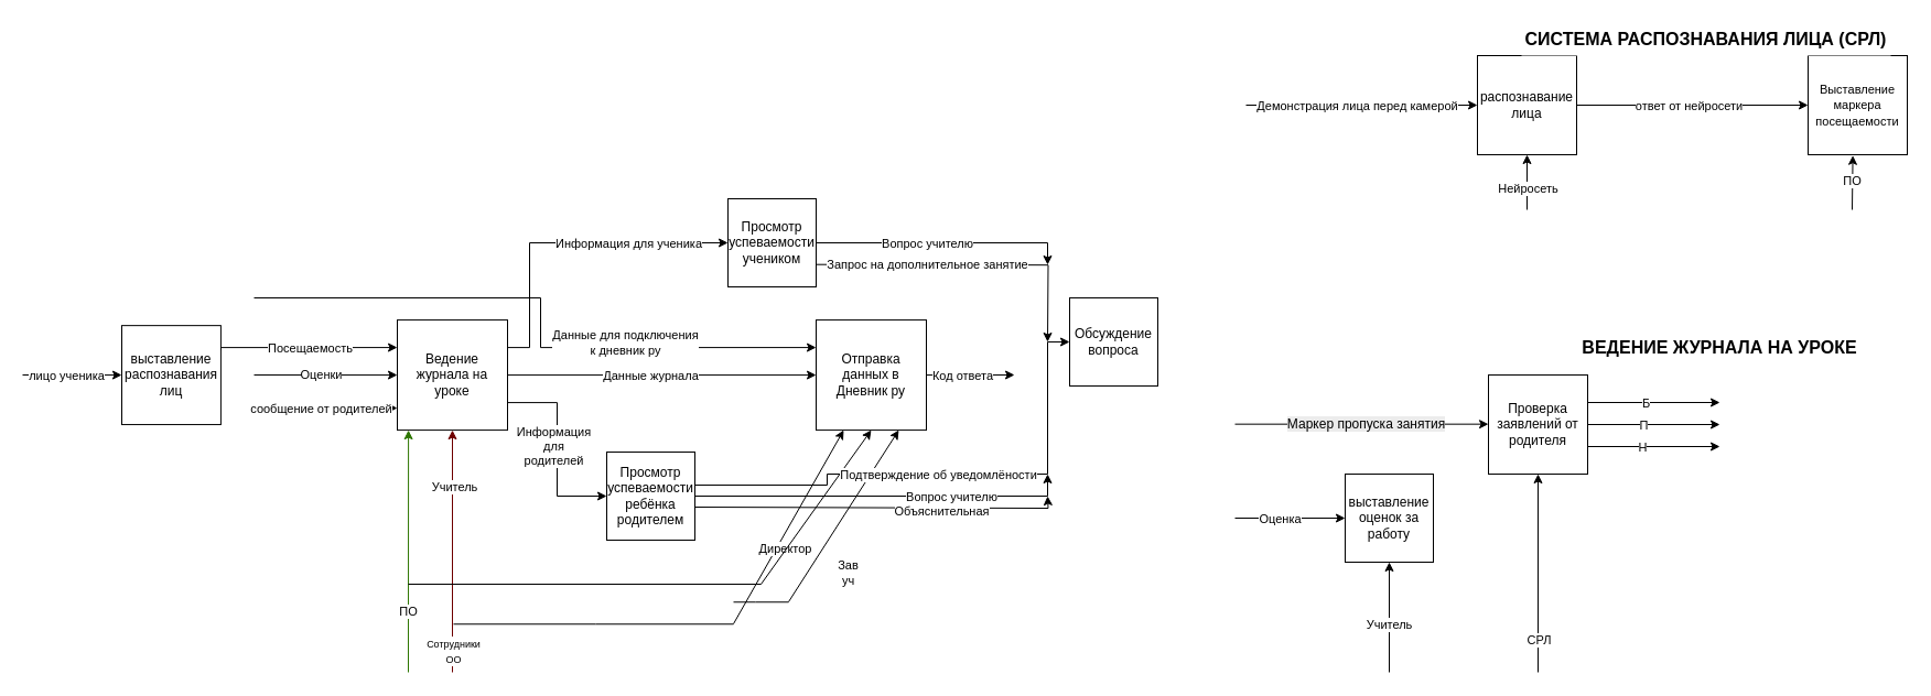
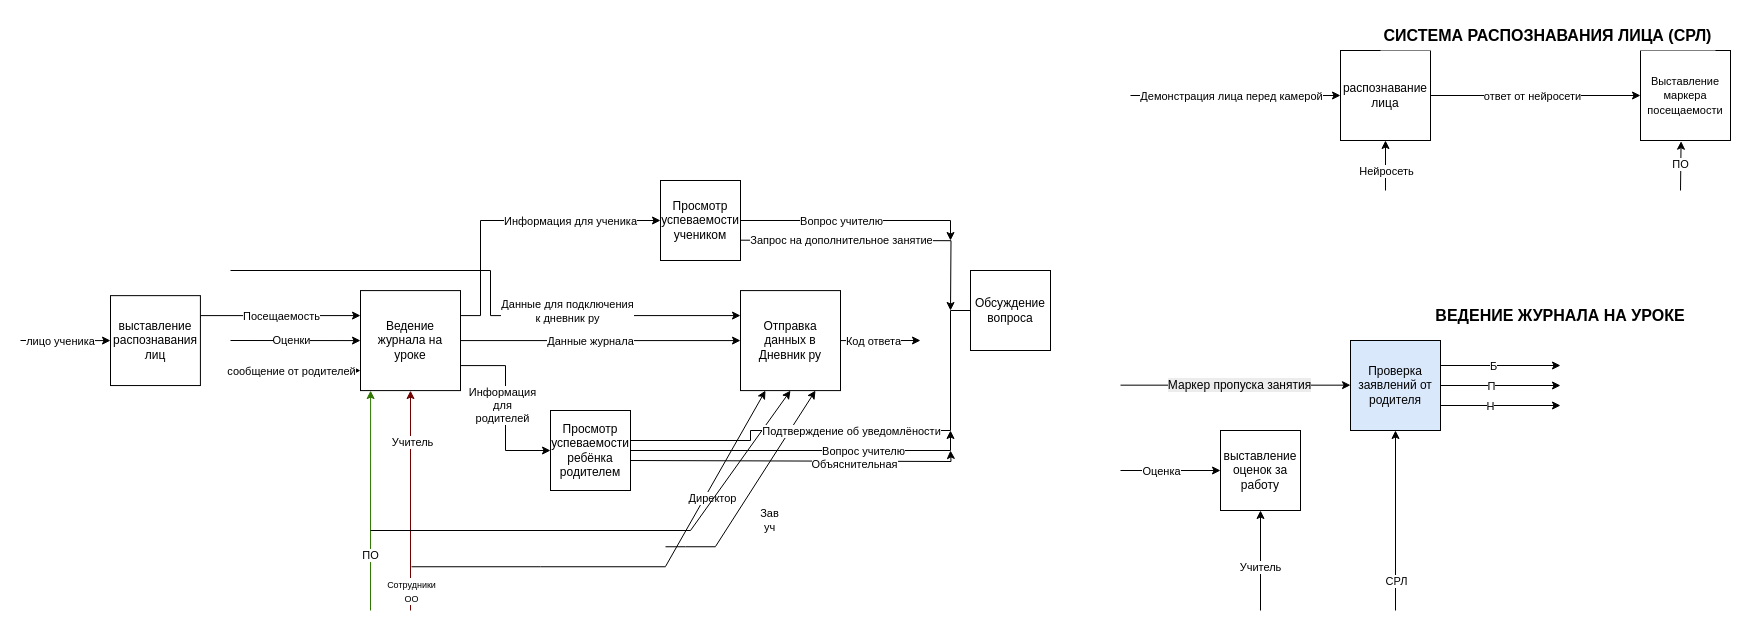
  <mxCell id="0" />
  <mxCell id="1" parent="0" />
  <mxCell id="2" value="Ведение журнала на уроке" style="whiteSpace=wrap;html=1;aspect=fixed;" parent="1" vertex="1"><mxGeometry x="360" y="290.09" width="100" height="100" as="geometry" /></mxCell>
  <mxCell id="3" value="Отправка данных в Дневник ру" style="whiteSpace=wrap;html=1;aspect=fixed;" parent="1" vertex="1"><mxGeometry x="740" y="290.09" width="100" height="100" as="geometry" /></mxCell>
  <mxCell id="4" value="" style="endArrow=classic;html=1;rounded=0;entryX=0;entryY=0.25;entryDx=0;entryDy=0;exitX=1;exitY=0.25;exitDx=0;exitDy=0;edgeStyle=orthogonalEdgeStyle;" parent="1" target="2" edge="1" source="52"><mxGeometry width="50" height="50" relative="1" as="geometry"><mxPoint x="230" y="315.09" as="sourcePoint" /><mxPoint x="550" y="450.09" as="targetPoint" /><Array as="points"><mxPoint x="200" y="315" /></Array></mxGeometry></mxCell>
  <mxCell id="5" value="Посещаемость" style="edgeLabel;html=1;align=center;verticalAlign=middle;resizable=0;points=[];" parent="4" vertex="1" connectable="0"><mxGeometry x="-0.226" relative="1" as="geometry"><mxPoint x="20" as="offset" /></mxGeometry></mxCell>
  <mxCell id="6" value="" style="endArrow=classic;html=1;rounded=0;entryX=0;entryY=0.5;entryDx=0;entryDy=0;" parent="1" target="2" edge="1"><mxGeometry width="50" height="50" relative="1" as="geometry"><mxPoint x="230" y="340" as="sourcePoint" /><mxPoint x="550" y="450.09" as="targetPoint" /></mxGeometry></mxCell>
  <mxCell id="7" value="Оценки" style="edgeLabel;html=1;align=center;verticalAlign=middle;resizable=0;points=[];" parent="6" vertex="1" connectable="0"><mxGeometry x="-0.277" y="1" relative="1" as="geometry"><mxPoint x="13" as="offset" /></mxGeometry></mxCell>
  <mxCell id="8" value="" style="endArrow=classic;html=1;rounded=0;entryX=0;entryY=0.5;entryDx=0;entryDy=0;exitX=1;exitY=0.5;exitDx=0;exitDy=0;" parent="1" source="2" target="3" edge="1"><mxGeometry width="50" height="50" relative="1" as="geometry"><mxPoint x="500" y="500.09" as="sourcePoint" /><mxPoint x="550" y="450.09" as="targetPoint" /></mxGeometry></mxCell>
  <mxCell id="9" value="Данные журнала" style="edgeLabel;html=1;align=center;verticalAlign=middle;resizable=0;points=[];" parent="8" vertex="1" connectable="0"><mxGeometry x="-0.231" relative="1" as="geometry"><mxPoint x="21" as="offset" /></mxGeometry></mxCell>
  <mxCell id="10" value="" style="endArrow=classic;html=1;rounded=0;entryX=0.5;entryY=1;entryDx=0;entryDy=0;fillColor=#a20025;strokeColor=light-dark(#6F0000,#FF0000);" parent="1" target="2" edge="1"><mxGeometry width="50" height="50" relative="1" as="geometry"><mxPoint x="410" y="610" as="sourcePoint" /><mxPoint x="560" y="430.09" as="targetPoint" /></mxGeometry></mxCell>
  <mxCell id="11" value="Учитель" style="edgeLabel;html=1;align=center;verticalAlign=middle;resizable=0;points=[];" parent="10" vertex="1" connectable="0"><mxGeometry x="0.13" y="-1" relative="1" as="geometry"><mxPoint y="-45" as="offset" /></mxGeometry></mxCell>
  <mxCell id="12" value="&lt;div&gt;&lt;font style=&quot;font-size: 9px;&quot;&gt;Сотрудники&lt;/font&gt;&lt;/div&gt;&lt;div&gt;&lt;font style=&quot;font-size: 9px;&quot;&gt;ОО&lt;/font&gt;&lt;/div&gt;" style="edgeLabel;html=1;align=center;verticalAlign=middle;resizable=0;points=[];" parent="10" vertex="1" connectable="0"><mxGeometry x="-0.804" relative="1" as="geometry"><mxPoint y="2" as="offset" /></mxGeometry></mxCell>
  <mxCell id="13" value="" style="endArrow=classic;html=1;rounded=0;entryX=0.25;entryY=1;entryDx=0;entryDy=0;strokeColor=light-dark(#000000,#FF0000);" parent="1" target="3" edge="1"><mxGeometry width="50" height="50" relative="1" as="geometry"><mxPoint x="665" y="566" as="sourcePoint" /><mxPoint x="560" y="430.09" as="targetPoint" /></mxGeometry></mxCell>
  <mxCell id="14" value="Директор" style="edgeLabel;html=1;align=center;verticalAlign=middle;resizable=0;points=[];" parent="13" vertex="1" connectable="0"><mxGeometry x="-0.062" y="1" relative="1" as="geometry"><mxPoint y="15" as="offset" /></mxGeometry></mxCell>
  <mxCell id="15" value="" style="endArrow=none;html=1;rounded=0;strokeColor=light-dark(#000000,#FF0000);" parent="1" edge="1"><mxGeometry width="50" height="50" relative="1" as="geometry"><mxPoint x="665" y="566.25" as="sourcePoint" /><mxPoint x="411" y="566.25" as="targetPoint" /><Array as="points"><mxPoint x="540" y="566.25" /></Array></mxGeometry></mxCell>
  <mxCell id="16" value="" style="endArrow=none;html=1;rounded=0;strokeColor=light-dark(#000000,#FF0000);" parent="1" edge="1"><mxGeometry width="50" height="50" relative="1" as="geometry"><mxPoint x="665" y="546.25" as="sourcePoint" /><mxPoint x="715" y="546.25" as="targetPoint" /><Array as="points"><mxPoint x="685" y="546.25" /></Array></mxGeometry></mxCell>
  <mxCell id="17" value="" style="endArrow=classic;html=1;rounded=0;entryX=0.75;entryY=1;entryDx=0;entryDy=0;strokeColor=light-dark(#000000,#FF0000);" parent="1" target="3" edge="1"><mxGeometry width="50" height="50" relative="1" as="geometry"><mxPoint x="715" y="546" as="sourcePoint" /><mxPoint x="560" y="430.09" as="targetPoint" /></mxGeometry></mxCell>
  <mxCell id="18" value="&lt;div&gt;Зав&lt;/div&gt;&lt;div&gt;уч&lt;/div&gt;" style="edgeLabel;html=1;align=center;verticalAlign=middle;resizable=0;points=[];" parent="17" vertex="1" connectable="0"><mxGeometry x="0.043" y="-1" relative="1" as="geometry"><mxPoint y="55" as="offset" /></mxGeometry></mxCell>
  <mxCell id="19" value="" style="endArrow=classic;html=1;rounded=0;exitX=1;exitY=0.5;exitDx=0;exitDy=0;" parent="1" source="3" edge="1"><mxGeometry width="50" height="50" relative="1" as="geometry"><mxPoint x="510" y="480.09" as="sourcePoint" /><mxPoint x="920" y="340" as="targetPoint" /></mxGeometry></mxCell>
  <mxCell id="20" value="Код ответа" style="edgeLabel;html=1;align=center;verticalAlign=middle;resizable=0;points=[];" vertex="1" connectable="0" parent="19"><mxGeometry x="-0.321" y="1" relative="1" as="geometry"><mxPoint x="6" y="1" as="offset" /></mxGeometry></mxCell>
  <mxCell id="21" value="" style="endArrow=classic;html=1;rounded=0;entryX=0.101;entryY=1;entryDx=0;entryDy=0;entryPerimeter=0;fillColor=#60a917;strokeColor=light-dark(#2D7600,#09B12B);" parent="1" target="2" edge="1"><mxGeometry width="50" height="50" relative="1" as="geometry"><mxPoint x="370" y="610" as="sourcePoint" /><mxPoint x="540" y="460.09" as="targetPoint" /></mxGeometry></mxCell>
  <mxCell id="22" value="ПО" style="edgeLabel;html=1;align=center;verticalAlign=middle;resizable=0;points=[];" parent="21" vertex="1" connectable="0"><mxGeometry x="-0.017" y="1" relative="1" as="geometry"><mxPoint y="53" as="offset" /></mxGeometry></mxCell>
  <mxCell id="23" value="" style="endArrow=classic;html=1;rounded=0;entryX=0.5;entryY=1;entryDx=0;entryDy=0;strokeColor=light-dark(#000000,#09B12B);" parent="1" target="3" edge="1"><mxGeometry width="50" height="50" relative="1" as="geometry"><mxPoint x="690" y="530" as="sourcePoint" /><mxPoint x="550" y="440.09" as="targetPoint" /></mxGeometry></mxCell>
  <mxCell id="24" value="" style="endArrow=none;html=1;rounded=0;strokeColor=light-dark(#000000,#09B12B);" parent="1" edge="1"><mxGeometry width="50" height="50" relative="1" as="geometry"><mxPoint x="370" y="530" as="sourcePoint" /><mxPoint x="690" y="530" as="targetPoint" /></mxGeometry></mxCell>
  <mxCell id="25" value="" style="endArrow=classic;html=1;rounded=0;entryX=0;entryY=0.75;entryDx=0;entryDy=0;" parent="1" edge="1"><mxGeometry width="50" height="50" relative="1" as="geometry"><mxPoint x="230" y="370" as="sourcePoint" /><mxPoint x="360" y="370.09" as="targetPoint" /></mxGeometry></mxCell>
  <mxCell id="26" value="сообщение от родителей" style="edgeLabel;html=1;align=center;verticalAlign=middle;resizable=0;points=[];" parent="25" vertex="1" connectable="0"><mxGeometry x="-0.268" relative="1" as="geometry"><mxPoint x="13" as="offset" /></mxGeometry></mxCell>
- <mxCell id="27" style="edgeStyle=orthogonalEdgeStyle;rounded=0;orthogonalLoop=1;jettySize=auto;html=1;entryX=0;entryY=0.5;entryDx=0;entryDy=0;" edge="1" parent="1" source="31" target="43"><mxGeometry relative="1" as="geometry"><mxPoint x="960" y="430" as="targetPoint" /><Array as="points"><mxPoint x="750" y="440" /><mxPoint x="750" y="430" /><mxPoint x="950" y="430" /><mxPoint x="950" y="310" /></Array></mxGeometry></mxCell>
+ <mxCell id="27" style="edgeStyle=orthogonalEdgeStyle;rounded=0;orthogonalLoop=1;jettySize=auto;html=1;entryX=0;entryY=0.5;entryDx=0;entryDy=0;endArrow=none;" edge="1" parent="1" source="31" target="43"><mxGeometry relative="1" as="geometry"><mxPoint x="960" y="430" as="targetPoint" /><Array as="points"><mxPoint x="750" y="440" /><mxPoint x="750" y="430" /><mxPoint x="950" y="430" /><mxPoint x="950" y="310" /></Array></mxGeometry></mxCell>
  <mxCell id="28" value="Подтверждение об уведомлёности" style="edgeLabel;html=1;align=center;verticalAlign=middle;resizable=0;points=[];" vertex="1" connectable="0" parent="27"><mxGeometry x="0.362" relative="1" as="geometry"><mxPoint x="-90" as="offset" /></mxGeometry></mxCell>
  <mxCell id="29" style="edgeStyle=orthogonalEdgeStyle;rounded=0;orthogonalLoop=1;jettySize=auto;html=1;" edge="1" parent="1" source="31"><mxGeometry relative="1" as="geometry"><mxPoint x="950" y="430" as="targetPoint" /><Array as="points"><mxPoint x="950" y="450" /></Array></mxGeometry></mxCell>
  <mxCell id="30" value="Вопрос учителю" style="edgeLabel;html=1;align=center;verticalAlign=middle;resizable=0;points=[];" vertex="1" connectable="0" parent="29"><mxGeometry x="0.363" relative="1" as="geometry"><mxPoint as="offset" /></mxGeometry></mxCell>
  <mxCell id="31" value="Просмотр успеваемости&lt;div&gt;ребёнка&lt;br&gt;&lt;div&gt;&lt;div&gt;родителем&lt;/div&gt;&lt;/div&gt;&lt;/div&gt;" style="whiteSpace=wrap;html=1;aspect=fixed;" parent="1" vertex="1"><mxGeometry x="550" y="410" width="80" height="80" as="geometry" /></mxCell>
  <mxCell id="32" value="" style="endArrow=classic;html=1;rounded=0;entryX=0;entryY=0.5;entryDx=0;entryDy=0;edgeStyle=orthogonalEdgeStyle;exitX=1;exitY=0.75;exitDx=0;exitDy=0;" parent="1" target="31" edge="1" source="2"><mxGeometry width="50" height="50" relative="1" as="geometry"><mxPoint x="560" y="365" as="sourcePoint" /><mxPoint x="620" y="450" as="targetPoint" /></mxGeometry></mxCell>
  <mxCell id="33" value="Информация&lt;div&gt;для&lt;/div&gt;&lt;div&gt;&lt;div&gt;родителей&lt;/div&gt;&lt;/div&gt;" style="edgeLabel;html=1;align=center;verticalAlign=middle;resizable=0;points=[];" parent="32" vertex="1" connectable="0"><mxGeometry x="-0.518" y="1" relative="1" as="geometry"><mxPoint x="-1" y="40" as="offset" /></mxGeometry></mxCell>
  <mxCell id="34" value="" style="endArrow=classic;html=1;rounded=0;edgeStyle=orthogonalEdgeStyle;" edge="1" parent="1"><mxGeometry width="50" height="50" relative="1" as="geometry"><mxPoint x="630" y="460" as="sourcePoint" /><mxPoint x="950" y="450" as="targetPoint" /></mxGeometry></mxCell>
  <mxCell id="35" value="Объяснительная" style="edgeLabel;html=1;align=center;verticalAlign=middle;resizable=0;points=[];" vertex="1" connectable="0" parent="34"><mxGeometry x="0.297" relative="1" as="geometry"><mxPoint x="9" y="2" as="offset" /></mxGeometry></mxCell>
  <mxCell id="36" value="" style="endArrow=classic;html=1;rounded=0;exitX=1;exitY=0.25;exitDx=0;exitDy=0;edgeStyle=orthogonalEdgeStyle;" edge="1" parent="1" source="2" target="42"><mxGeometry width="50" height="50" relative="1" as="geometry"><mxPoint x="560" y="380" as="sourcePoint" /><mxPoint x="600" y="240" as="targetPoint" /><Array as="points"><mxPoint x="480" y="315" /><mxPoint x="480" y="220" /></Array></mxGeometry></mxCell>
  <mxCell id="37" value="Информация для ученика" style="edgeLabel;html=1;align=center;verticalAlign=middle;resizable=0;points=[];" vertex="1" connectable="0" parent="36"><mxGeometry x="0.413" y="2" relative="1" as="geometry"><mxPoint x="-3" y="2" as="offset" /></mxGeometry></mxCell>
  <mxCell id="38" style="edgeStyle=orthogonalEdgeStyle;rounded=0;orthogonalLoop=1;jettySize=auto;html=1;" edge="1" parent="1" source="42"><mxGeometry relative="1" as="geometry"><mxPoint x="950" y="240" as="targetPoint" /><Array as="points"><mxPoint x="950" y="220" /></Array></mxGeometry></mxCell>
  <mxCell id="39" value="Вопрос учителю" style="edgeLabel;html=1;align=center;verticalAlign=middle;resizable=0;points=[];" vertex="1" connectable="0" parent="38"><mxGeometry x="0.094" relative="1" as="geometry"><mxPoint x="-26" as="offset" /></mxGeometry></mxCell>
  <mxCell id="40" style="edgeStyle=orthogonalEdgeStyle;rounded=0;orthogonalLoop=1;jettySize=auto;html=1;" edge="1" parent="1"><mxGeometry relative="1" as="geometry"><mxPoint x="950" y="310" as="targetPoint" /><mxPoint x="740" y="239.694" as="sourcePoint" /></mxGeometry></mxCell>
  <mxCell id="41" value="Запрос на дополнительное занятие" style="edgeLabel;html=1;align=center;verticalAlign=middle;resizable=0;points=[];" vertex="1" connectable="0" parent="40"><mxGeometry x="0.137" y="1" relative="1" as="geometry"><mxPoint x="-59" as="offset" /></mxGeometry></mxCell>
  <mxCell id="42" value="Просмотр успеваемости учеником" style="whiteSpace=wrap;html=1;aspect=fixed;" vertex="1" parent="1"><mxGeometry x="660" y="180" width="80" height="80" as="geometry" /></mxCell>
  <mxCell id="43" value="Обсуждение вопроса" style="whiteSpace=wrap;html=1;aspect=fixed;" vertex="1" parent="1"><mxGeometry x="970" y="270" width="80" height="80" as="geometry" /></mxCell>
  <mxCell id="44" value="" style="endArrow=classic;html=1;rounded=0;edgeStyle=orthogonalEdgeStyle;entryX=0;entryY=0.25;entryDx=0;entryDy=0;" edge="1" parent="1" target="3"><mxGeometry width="50" height="50" relative="1" as="geometry"><mxPoint x="230" y="270" as="sourcePoint" /><mxPoint x="550" y="340" as="targetPoint" /><Array as="points"><mxPoint x="230" y="270" /><mxPoint x="490" y="270" /><mxPoint x="490" y="315" /></Array></mxGeometry></mxCell>
  <mxCell id="45" value="Данные для подключения&lt;div&gt;к дневник ру&lt;/div&gt;" style="edgeLabel;html=1;align=center;verticalAlign=middle;resizable=0;points=[];" vertex="1" connectable="0" parent="44"><mxGeometry x="-0.899" relative="1" as="geometry"><mxPoint x="308" y="40" as="offset" /></mxGeometry></mxCell>
  <mxCell id="46" style="edgeStyle=orthogonalEdgeStyle;rounded=0;orthogonalLoop=1;jettySize=auto;html=1;entryX=0;entryY=0.5;entryDx=0;entryDy=0;" edge="1" parent="1" source="48" target="55"><mxGeometry relative="1" as="geometry" /></mxCell>
  <mxCell id="47" value="ответ от нейросети" style="edgeLabel;html=1;align=center;verticalAlign=middle;resizable=0;points=[];" vertex="1" connectable="0" parent="46"><mxGeometry x="-0.039" y="-3" relative="1" as="geometry"><mxPoint y="-3" as="offset" /></mxGeometry></mxCell>
  <mxCell id="48" value="распознавание лица" style="whiteSpace=wrap;html=1;aspect=fixed;" vertex="1" parent="1"><mxGeometry x="1340" y="50" width="90" height="90" as="geometry" /></mxCell>
  <mxCell id="49" value="" style="endArrow=classic;html=1;rounded=0;entryX=0;entryY=0.5;entryDx=0;entryDy=0;" edge="1" parent="1" target="48"><mxGeometry width="50" height="50" relative="1" as="geometry"><mxPoint x="1130" y="95" as="sourcePoint" /><mxPoint x="1500" y="130" as="targetPoint" /></mxGeometry></mxCell>
  <mxCell id="50" value="Демонстрация лица перед камерой" style="edgeLabel;html=1;align=center;verticalAlign=middle;resizable=0;points=[];" vertex="1" connectable="0" parent="49"><mxGeometry x="-0.037" y="-1" relative="1" as="geometry"><mxPoint x="-1" y="-1" as="offset" /></mxGeometry></mxCell>
  <mxCell id="51" value="" style="endArrow=classic;html=1;rounded=0;exitX=1;exitY=0.5;exitDx=0;exitDy=0;entryX=0;entryY=0.5;entryDx=0;entryDy=0;" edge="1" parent="1" source="55" target="55"><mxGeometry width="50" height="50" relative="1" as="geometry"><mxPoint x="1430" y="97.16" as="sourcePoint" /><mxPoint x="1800" y="97.16" as="targetPoint" /></mxGeometry></mxCell>
  <mxCell id="52" value="выставление распознавания лиц" style="whiteSpace=wrap;html=1;aspect=fixed;" vertex="1" parent="1"><mxGeometry x="110" y="295.14" width="89.91" height="89.91" as="geometry" /></mxCell>
  <mxCell id="53" value="" style="endArrow=classic;html=1;rounded=0;entryX=0;entryY=0.5;entryDx=0;entryDy=0;" edge="1" parent="1" target="52"><mxGeometry width="50" height="50" relative="1" as="geometry"><mxPoint y="340" as="sourcePoint" x="20" /><mxPoint x="170" y="380" as="targetPoint" /></mxGeometry></mxCell>
  <mxCell id="54" value="лицо ученика" style="edgeLabel;html=1;align=center;verticalAlign=middle;resizable=0;points=[];" vertex="1" connectable="0" parent="53"><mxGeometry x="-0.254" relative="1" as="geometry"><mxPoint x="6" as="offset" /></mxGeometry></mxCell>
  <mxCell id="55" value="&lt;span style=&quot;font-size: 11px; text-wrap-mode: nowrap; background-color: rgb(255, 255, 255);&quot;&gt;Выставление&lt;/span&gt;&lt;div&gt;&lt;span style=&quot;font-size: 11px; text-wrap-mode: nowrap; background-color: rgb(255, 255, 255);&quot;&gt;маркера&lt;/span&gt;&lt;/div&gt;&lt;div&gt;&lt;span style=&quot;font-size: 11px; text-wrap-mode: nowrap; background-color: rgb(255, 255, 255);&quot;&gt;посещаемости&lt;/span&gt;&lt;/div&gt;" style="whiteSpace=wrap;html=1;aspect=fixed;" vertex="1" parent="1"><mxGeometry x="1640" y="50" width="90" height="90" as="geometry" /></mxCell>
  <mxCell id="56" value="&lt;font style=&quot;font-size: 16px;&quot;&gt;СИСТЕМА РАСПОЗНАВАНИЯ ЛИЦА (СРЛ)&lt;/font&gt;" style="text;html=1;align=center;verticalAlign=middle;whiteSpace=wrap;rounded=0;fillColor=default;fontStyle=1" vertex="1" parent="1"><mxGeometry x="1380" width="335" height="30" as="geometry" y="20" /></mxCell>
  <mxCell id="57" value="&lt;b&gt;&lt;font style=&quot;font-size: 16px;&quot;&gt;ВЕДЕНИЕ ЖУРНАЛА НА УРОКЕ&lt;/font&gt;&lt;/b&gt;" style="text;html=1;align=center;verticalAlign=middle;whiteSpace=wrap;rounded=0;" vertex="1" parent="1"><mxGeometry x="1390" y="300" width="340" height="30" as="geometry" /></mxCell>
  <mxCell id="58" style="edgeStyle=orthogonalEdgeStyle;rounded=0;orthogonalLoop=1;jettySize=auto;html=1;" edge="1" parent="1"><mxGeometry relative="1" as="geometry"><mxPoint x="1560" y="365" as="targetPoint" /><mxPoint x="1440" y="365" as="sourcePoint" /></mxGeometry></mxCell>
  <mxCell id="59" value="Б" style="edgeLabel;html=1;align=center;verticalAlign=middle;resizable=0;points=[];" vertex="1" connectable="0" parent="58"><mxGeometry x="-0.133" relative="1" as="geometry"><mxPoint as="offset" /></mxGeometry></mxCell>
  <mxCell id="60" style="edgeStyle=orthogonalEdgeStyle;rounded=0;orthogonalLoop=1;jettySize=auto;html=1;" edge="1" parent="1"><mxGeometry relative="1" as="geometry"><mxPoint x="1560" y="405" as="targetPoint" /><mxPoint x="1440" y="405" as="sourcePoint" /></mxGeometry></mxCell>
  <mxCell id="61" value="Н" style="edgeLabel;html=1;align=center;verticalAlign=middle;resizable=0;points=[];" vertex="1" connectable="0" parent="60"><mxGeometry x="-0.191" relative="1" as="geometry"><mxPoint as="offset" /></mxGeometry></mxCell>
  <mxCell id="62" style="edgeStyle=orthogonalEdgeStyle;rounded=0;orthogonalLoop=1;jettySize=auto;html=1;" edge="1" parent="1"><mxGeometry relative="1" as="geometry"><mxPoint x="1560" y="385" as="targetPoint" /><mxPoint x="1440" y="385" as="sourcePoint" /></mxGeometry></mxCell>
  <mxCell id="63" value="П" style="edgeLabel;html=1;align=center;verticalAlign=middle;resizable=0;points=[];" vertex="1" connectable="0" parent="62"><mxGeometry x="0.2" y="2" relative="1" as="geometry"><mxPoint x="-22" y="2" as="offset" /></mxGeometry></mxCell>
- <mxCell id="64" value="Проверка заявлений от родителя" style="whiteSpace=wrap;html=1;aspect=fixed;" vertex="1" parent="1"><mxGeometry x="1350" y="340" width="90" height="90" as="geometry" /></mxCell>
+ <mxCell id="64" value="Проверка заявлений от родителя" style="whiteSpace=wrap;html=1;aspect=fixed;fillColor=#dae8fc;" vertex="1" parent="1"><mxGeometry x="1350" y="340" width="90" height="90" as="geometry" /></mxCell>
  <mxCell id="65" value="" style="endArrow=classic;html=1;rounded=0;entryX=0;entryY=0.5;entryDx=0;entryDy=0;" edge="1" parent="1"><mxGeometry width="50" height="50" relative="1" as="geometry"><mxPoint x="1120" y="384.66" as="sourcePoint" /><mxPoint x="1350" y="384.66" as="targetPoint" /></mxGeometry></mxCell>
  <mxCell id="66" value="&lt;span style=&quot;font-size: 12px; background-color: rgb(236, 236, 236);&quot;&gt;Маркер пропуска занятия&lt;/span&gt;" style="edgeLabel;html=1;align=center;verticalAlign=middle;resizable=0;points=[];" vertex="1" connectable="0" parent="65"><mxGeometry x="0.082" y="1" relative="1" as="geometry"><mxPoint x="-6" y="1" as="offset" /></mxGeometry></mxCell>
  <mxCell id="67" value="" style="endArrow=classic;html=1;rounded=0;entryX=0.5;entryY=1;entryDx=0;entryDy=0;" edge="1" parent="1" target="64"><mxGeometry width="50" height="50" relative="1" as="geometry"><mxPoint x="1395" y="610" as="sourcePoint" /><mxPoint x="1540" y="430" as="targetPoint" /></mxGeometry></mxCell>
  <mxCell id="68" value="СРЛ" style="edgeLabel;html=1;align=center;verticalAlign=middle;resizable=0;points=[];" vertex="1" connectable="0" parent="67"><mxGeometry x="0.138" y="1" relative="1" as="geometry"><mxPoint x="1" y="72" as="offset" /></mxGeometry></mxCell>
  <mxCell id="69" value="" style="endArrow=classic;html=1;rounded=0;" edge="1" parent="1"><mxGeometry width="50" height="50" relative="1" as="geometry"><mxPoint x="1120" y="470" as="sourcePoint" /><mxPoint x="1220" y="470" as="targetPoint" /></mxGeometry></mxCell>
  <mxCell id="70" value="Оценка" style="edgeLabel;html=1;align=center;verticalAlign=middle;resizable=0;points=[];" vertex="1" connectable="0" parent="69"><mxGeometry x="0.183" y="1" relative="1" as="geometry"><mxPoint x="-19" y="1" as="offset" /></mxGeometry></mxCell>
  <mxCell id="71" value="выставление оценок за работу" style="whiteSpace=wrap;html=1;aspect=fixed;" vertex="1" parent="1"><mxGeometry x="1220" y="430" width="80" height="80" as="geometry" /></mxCell>
  <mxCell id="72" value="" style="endArrow=classic;html=1;rounded=0;entryX=0.5;entryY=1;entryDx=0;entryDy=0;" edge="1" parent="1" target="71"><mxGeometry width="50" height="50" relative="1" as="geometry"><mxPoint x="1260" y="610" as="sourcePoint" /><mxPoint x="1370" y="450" as="targetPoint" /></mxGeometry></mxCell>
  <mxCell id="73" value="Учитель" style="edgeLabel;html=1;align=center;verticalAlign=middle;resizable=0;points=[];" vertex="1" connectable="0" parent="72"><mxGeometry x="-0.125" y="1" relative="1" as="geometry"><mxPoint as="offset" /></mxGeometry></mxCell>
  <mxCell id="74" value="" style="endArrow=classic;html=1;rounded=0;entryX=0.5;entryY=1;entryDx=0;entryDy=0;" edge="1" parent="1" target="48"><mxGeometry width="50" height="50" relative="1" as="geometry"><mxPoint x="1385" y="190" as="sourcePoint" /><mxPoint x="1385" y="142" as="targetPoint" /></mxGeometry></mxCell>
  <mxCell id="75" value="Нейросеть" style="edgeLabel;html=1;align=center;verticalAlign=middle;resizable=0;points=[];" vertex="1" connectable="0" parent="74"><mxGeometry x="-0.354" relative="1" as="geometry"><mxPoint y="-4" as="offset" /></mxGeometry></mxCell>
  <mxCell id="76" value="" style="endArrow=classic;html=1;rounded=0;entryX=0.451;entryY=1.008;entryDx=0;entryDy=0;entryPerimeter=0;" edge="1" parent="1" target="55"><mxGeometry width="50" height="50" relative="1" as="geometry"><mxPoint x="1680" y="190" as="sourcePoint" /><mxPoint x="1700" y="210" as="targetPoint" /></mxGeometry></mxCell>
  <mxCell id="77" value="ПО" style="edgeLabel;html=1;align=center;verticalAlign=middle;resizable=0;points=[];" vertex="1" connectable="0" parent="76"><mxGeometry x="0.072" y="1" relative="1" as="geometry"><mxPoint as="offset" /></mxGeometry></mxCell>
